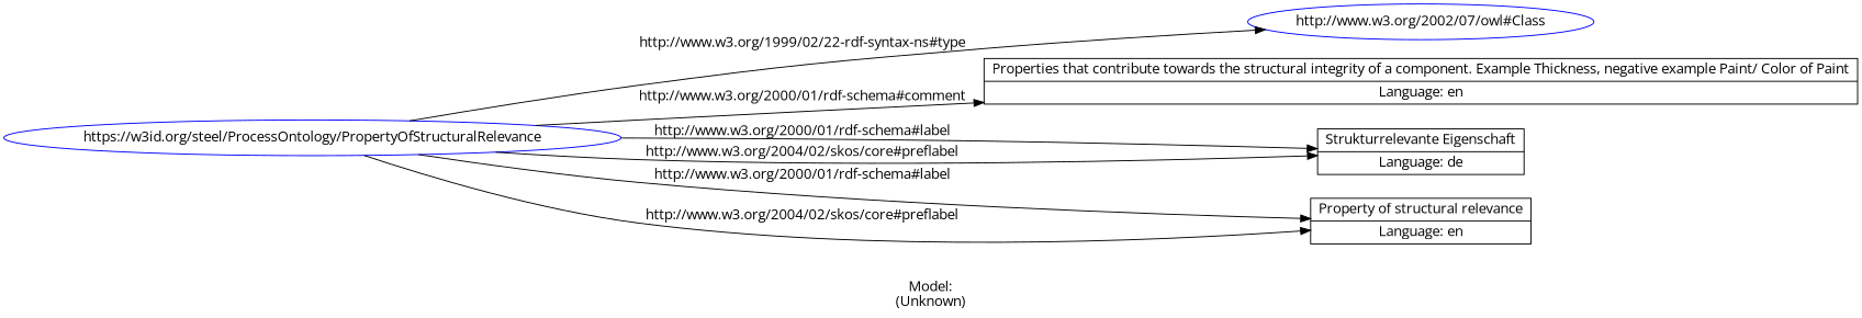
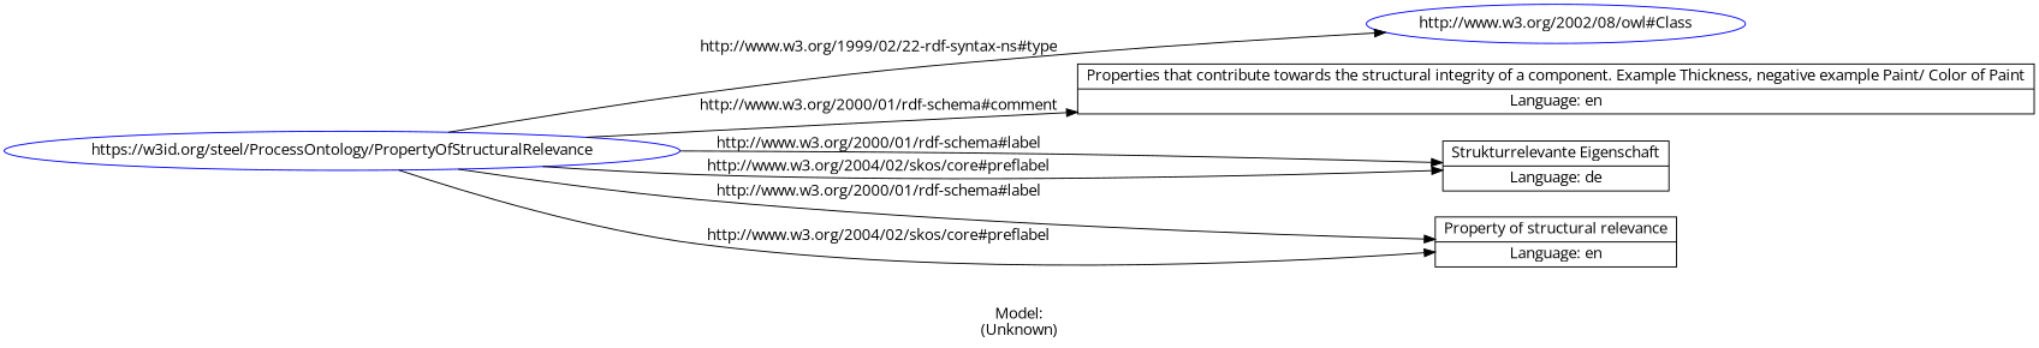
  digraph {
    label="\n\nModel:\n(Unknown)"
    rankdir=LR
    fontname="Open Sans"
    node [shape=record fontname="Open Sans"]
    edge [fontname="Open Sans"]
    n1 [color=blue label="https://w3id.org/steel/ProcessOntology/PropertyOfStructuralRelevance" shape=ellipse]
-   n2 [color=blue label="http://www.w3.org/2002/07/owl#Class" shape=ellipse]
+   n2 [color=blue label="http://www.w3.org/2002/08/owl#Class" shape=ellipse]
    n3 [label="Properties that contribute towards the structural integrity of a component. Example Thickness, negative example Paint/ Color of Paint|Language: en"]
    n4 [label="Strukturrelevante Eigenschaft|Language: de"]
    n5 [label="Property of structural relevance|Language: en"]
    n1 -> n2 [label="http://www.w3.org/1999/02/22-rdf-syntax-ns#type"]
    n1 -> n3 [label="http://www.w3.org/2000/01/rdf-schema#comment"]
    n1 -> n4 [label="http://www.w3.org/2000/01/rdf-schema#label"]
    n1 -> n4 [label="http://www.w3.org/2004/02/skos/core#preflabel"]
    n1 -> n5 [label="http://www.w3.org/2000/01/rdf-schema#label"]
    n1 -> n5 [label="http://www.w3.org/2004/02/skos/core#preflabel"]
  }
